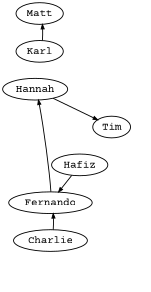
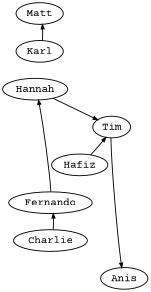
  digraph {
    fontname="Courier Prime"
    node [fontname="Courier Prime" fontsize=24 penwidth=2]
    edge [fontname="Courier Prime" penwidth=2 style=invis]
    Matt
    Karl
    Hafiz
    Tim
    Hannah
+   Anis
    Charlie
    Fernando
    Matt -> Karl
    Karl -> Matt [style=""]
    Karl -> Hannah
    Hafiz -> Matt
-   Hafiz -> Fernando [style=""]
+   Hafiz -> Tim [style=""]
    Tim -> Hafiz
+   Tim -> Anis [style=""]
    Hannah -> Tim [style=""]
    Hannah -> Fernando
+   Anis -> Tim
+   Charlie -> Anis
    Charlie -> Fernando [style=""]
    Fernando -> Hannah [style=""]
    Fernando -> Charlie
  }
